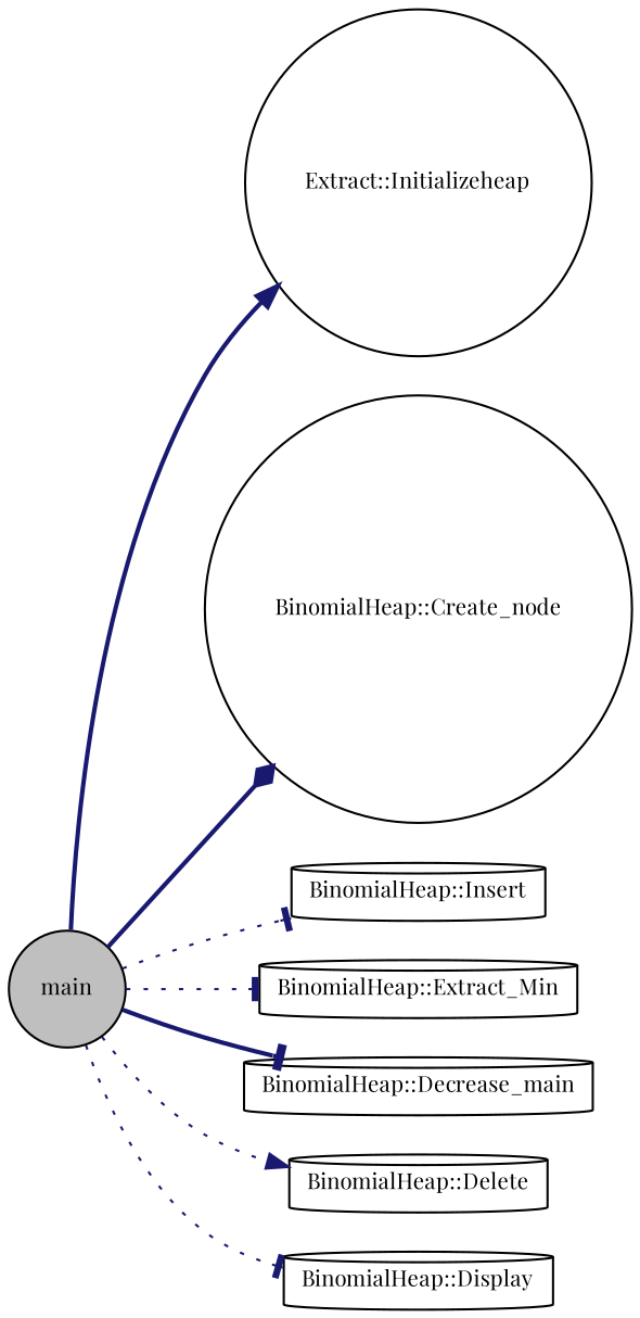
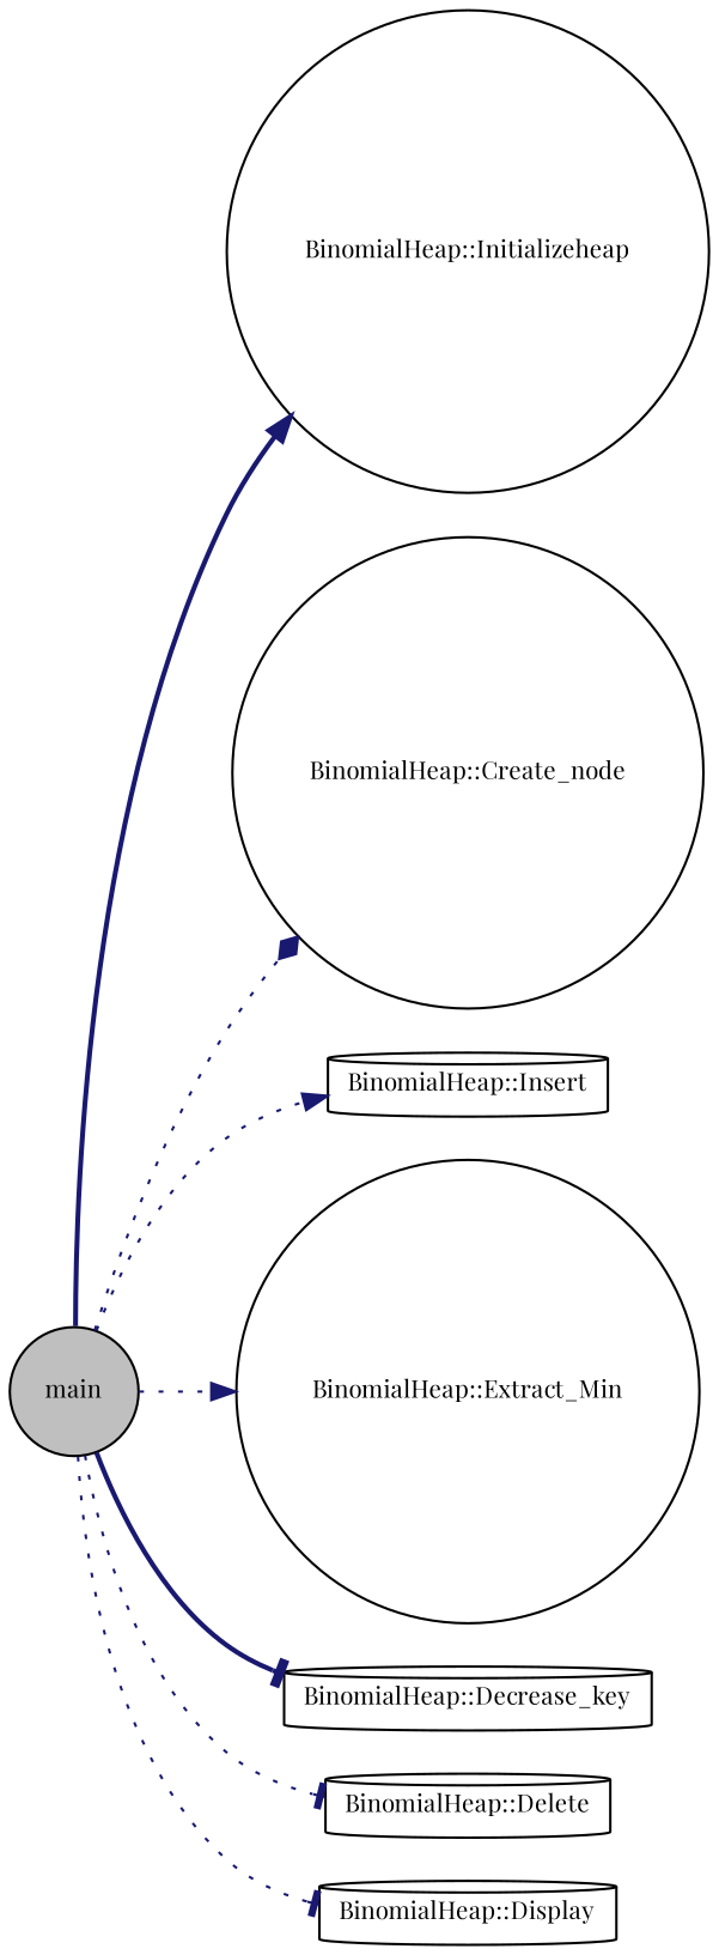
  digraph {
    fontname="Playfair Display"
    rankdir=LR
    node [color=black fillcolor=white fontname="Playfair Display" fontsize=10 shape=cylinder style=filled]
    edge [arrowhead=tee color=midnightblue fontname="Playfair Display" fontsize=10 labelfontname=Helvetica labelfontsize=10 style=dotted]
    n1 [fillcolor=grey75 fontcolor=black height=0.2 label=main shape=circle width=0.4]
-   n2 [height=0.2 label="Extract::Initializeheap" shape=circle width=0.4]
+   n2 [height=0.2 label="BinomialHeap::Initializeheap" shape=circle width=0.4]
    n3 [height=0.2 label="BinomialHeap::Create_node" shape=circle width=0.4]
    n4 [height=0.2 label="BinomialHeap::Insert" width=0.4]
-   n5 [height=0.2 label="BinomialHeap::Extract_Min" width=0.4]
-   n6 [height=0.2 label="BinomialHeap::Decrease_main" width=0.4]
+   n5 [height=0.2 label="BinomialHeap::Extract_Min" shape=circle width=0.4]
+   n6 [height=0.2 label="BinomialHeap::Decrease_key" width=0.4]
    n7 [height=0.2 label="BinomialHeap::Delete" width=0.4]
    n8 [height=0.2 label="BinomialHeap::Display" width=0.4]
    n1 -> n2 [arrowhead=normal style=bold]
-   n1 -> n3 [arrowhead=diamond style=bold]
-   n1 -> n4
-   n1 -> n5
+   n1 -> n3 [arrowhead=diamond]
+   n1 -> n4 [arrowhead=normal]
+   n1 -> n5 [arrowhead=normal]
    n1 -> n6 [style=bold]
-   n1 -> n7 [arrowhead=normal]
+   n1 -> n7
    n1 -> n8
  }
